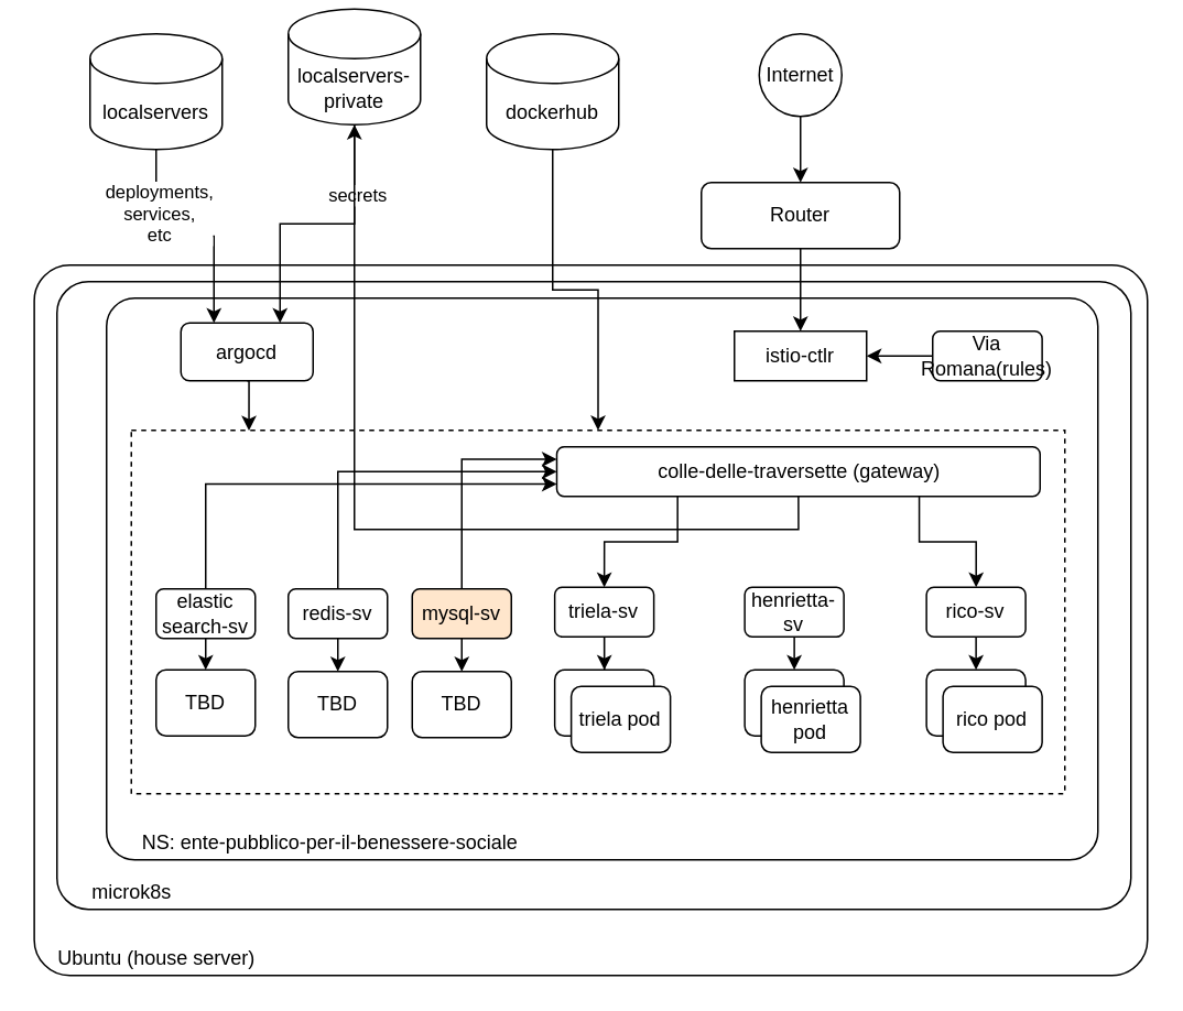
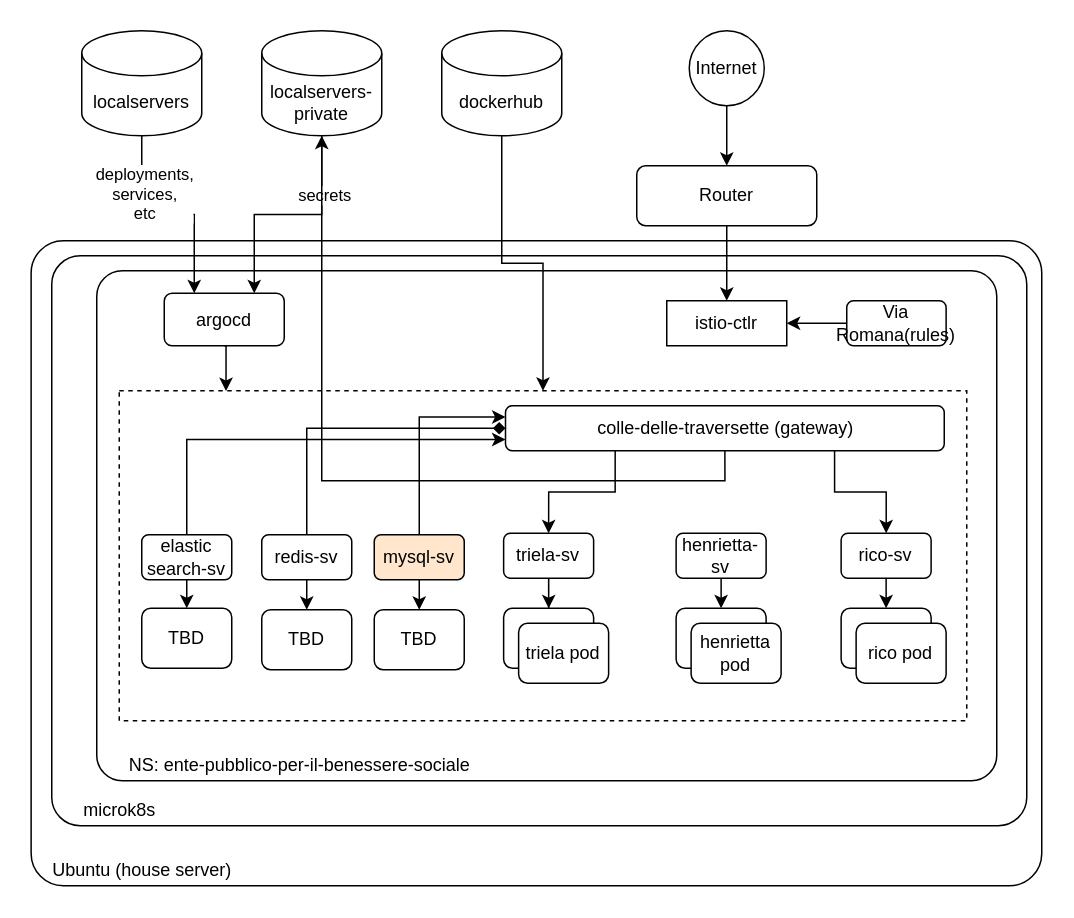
  <mxCell id="0" />
  <mxCell id="1" parent="0" />
  <mxCell id="2" value="" style="rounded=1;whiteSpace=wrap;html=1;arcSize=5;" vertex="1" parent="1"><mxGeometry x="20.25" y="160" width="673.75" height="430" as="geometry" /></mxCell>
  <mxCell id="3" value="" style="rounded=1;whiteSpace=wrap;html=1;arcSize=5;" vertex="1" parent="1"><mxGeometry x="34" y="170" width="650" height="380" as="geometry" /></mxCell>
  <mxCell id="4" value="Ubuntu (house server)" style="text;html=1;align=center;verticalAlign=middle;resizable=0;points=[];autosize=1;" vertex="1" parent="1"><mxGeometry x="29" y="570" width="130" height="20" as="geometry" /></mxCell>
  <mxCell id="5" value="Router" style="rounded=1;whiteSpace=wrap;html=1;" vertex="1" parent="1"><mxGeometry x="424" y="110" width="120" height="40" as="geometry" /></mxCell>
  <mxCell id="6" value="" style="rounded=1;whiteSpace=wrap;html=1;arcSize=5;" vertex="1" parent="1"><mxGeometry x="64" y="180" width="600" height="340" as="geometry" /></mxCell>
  <mxCell id="7" value="microk8s" style="text;html=1;align=center;verticalAlign=middle;resizable=0;points=[];autosize=1;" vertex="1" parent="1"><mxGeometry x="49" y="530" width="60" height="20" as="geometry" /></mxCell>
  <mxCell id="8" style="edgeStyle=orthogonalEdgeStyle;rounded=0;orthogonalLoop=1;jettySize=auto;html=1;exitX=0.5;exitY=1;exitDx=0;exitDy=0;entryX=0.5;entryY=0;entryDx=0;entryDy=0;" edge="1" parent="1" source="9" target="5"><mxGeometry relative="1" as="geometry"><mxPoint x="489" y="70" as="sourcePoint" /></mxGeometry></mxCell>
  <mxCell id="9" value="Internet" style="ellipse;whiteSpace=wrap;html=1;aspect=fixed;" vertex="1" parent="1"><mxGeometry x="459" y="20" width="50" height="50" as="geometry" /></mxCell>
  <mxCell id="10" value="NS: ente-pubblico-per-il-benessere-sociale" style="text;html=1;align=center;verticalAlign=middle;resizable=0;points=[];autosize=1;" vertex="1" parent="1"><mxGeometry x="79" y="500" width="240" height="20" as="geometry" /></mxCell>
  <mxCell id="11" style="edgeStyle=orthogonalEdgeStyle;rounded=0;orthogonalLoop=1;jettySize=auto;html=1;exitX=0.5;exitY=1;exitDx=0;exitDy=0;exitPerimeter=0;entryX=0.25;entryY=0;entryDx=0;entryDy=0;" edge="1" parent="1" source="13" target="18"><mxGeometry relative="1" as="geometry" /></mxCell>
  <mxCell id="12" value="deployments,&lt;br&gt;services,&lt;br&gt;etc" style="edgeLabel;html=1;align=center;verticalAlign=middle;resizable=0;points=[];" vertex="1" connectable="0" parent="11"><mxGeometry x="-0.463" y="1" relative="1" as="geometry"><mxPoint as="offset" /></mxGeometry></mxCell>
  <mxCell id="13" value="localservers" style="shape=cylinder3;whiteSpace=wrap;html=1;boundedLbl=1;backgroundOutline=1;size=15;" vertex="1" parent="1"><mxGeometry x="54" y="20" width="80" height="70" as="geometry" /></mxCell>
  <mxCell id="14" style="edgeStyle=orthogonalEdgeStyle;rounded=0;orthogonalLoop=1;jettySize=auto;html=1;exitX=0.5;exitY=1;exitDx=0;exitDy=0;exitPerimeter=0;entryX=0.75;entryY=0;entryDx=0;entryDy=0;" edge="1" parent="1" source="16" target="18"><mxGeometry relative="1" as="geometry" /></mxCell>
  <mxCell id="15" value="secrets" style="edgeLabel;html=1;align=center;verticalAlign=middle;resizable=0;points=[];" vertex="1" connectable="0" parent="14"><mxGeometry x="-0.486" y="1" relative="1" as="geometry"><mxPoint as="offset" /></mxGeometry></mxCell>
- <mxCell id="16" value="localservers-private" style="shape=cylinder3;whiteSpace=wrap;html=1;boundedLbl=1;backgroundOutline=1;size=15;" vertex="1" parent="1"><mxGeometry x="174" y="5" width="80" height="70" as="geometry" /></mxCell>
+ <mxCell id="16" value="localservers-private" style="shape=cylinder3;whiteSpace=wrap;html=1;boundedLbl=1;backgroundOutline=1;size=15;" vertex="1" parent="1"><mxGeometry x="174" y="20" width="80" height="70" as="geometry" /></mxCell>
  <mxCell id="17" style="edgeStyle=orthogonalEdgeStyle;rounded=0;orthogonalLoop=1;jettySize=auto;html=1;exitX=0.5;exitY=1;exitDx=0;exitDy=0;entryX=0.126;entryY=0.001;entryDx=0;entryDy=0;entryPerimeter=0;" edge="1" parent="1" source="18" target="40"><mxGeometry relative="1" as="geometry" /></mxCell>
  <mxCell id="18" value="argocd" style="rounded=1;whiteSpace=wrap;html=1;" vertex="1" parent="1"><mxGeometry x="109" y="195" width="80" height="35" as="geometry" /></mxCell>
  <mxCell id="19" style="edgeStyle=orthogonalEdgeStyle;rounded=0;orthogonalLoop=1;jettySize=auto;html=1;entryX=0.5;entryY=0;entryDx=0;entryDy=0;" edge="1" parent="1" source="5" target="20"><mxGeometry relative="1" as="geometry" /></mxCell>
  <mxCell id="20" value="istio-ctlr" style="whiteSpace=wrap;html=1;rounded=0;" vertex="1" parent="1"><mxGeometry x="444" y="200" width="80" height="30" as="geometry" /></mxCell>
  <mxCell id="21" style="edgeStyle=orthogonalEdgeStyle;rounded=0;orthogonalLoop=1;jettySize=auto;html=1;exitX=0.5;exitY=1;exitDx=0;exitDy=0;entryX=0.5;entryY=0;entryDx=0;entryDy=0;" edge="1" parent="1" source="22" target="23"><mxGeometry relative="1" as="geometry" /></mxCell>
  <mxCell id="22" value="rico-sv" style="rounded=1;whiteSpace=wrap;html=1;" vertex="1" parent="1"><mxGeometry x="560.25" y="355" width="60" height="30" as="geometry" /></mxCell>
  <mxCell id="23" value="" style="rounded=1;whiteSpace=wrap;html=1;" vertex="1" parent="1"><mxGeometry x="560.25" y="405" width="60" height="40" as="geometry" /></mxCell>
  <mxCell id="24" value="" style="rounded=1;whiteSpace=wrap;html=1;" vertex="1" parent="1"><mxGeometry x="335.25" y="405" width="60" height="40" as="geometry" /></mxCell>
  <mxCell id="25" style="edgeStyle=orthogonalEdgeStyle;rounded=0;orthogonalLoop=1;jettySize=auto;html=1;exitX=0.5;exitY=1;exitDx=0;exitDy=0;" edge="1" parent="1" source="26" target="24"><mxGeometry relative="1" as="geometry" /></mxCell>
  <mxCell id="26" value="triela-sv" style="rounded=1;whiteSpace=wrap;html=1;" vertex="1" parent="1"><mxGeometry x="335.25" y="355" width="60" height="30" as="geometry" /></mxCell>
  <mxCell id="27" value="rico pod" style="rounded=1;whiteSpace=wrap;html=1;" vertex="1" parent="1"><mxGeometry x="570.25" y="415" width="60" height="40" as="geometry" /></mxCell>
  <mxCell id="28" value="triela pod" style="rounded=1;whiteSpace=wrap;html=1;" vertex="1" parent="1"><mxGeometry x="345.25" y="415" width="60" height="40" as="geometry" /></mxCell>
  <mxCell id="29" value="" style="rounded=1;whiteSpace=wrap;html=1;" vertex="1" parent="1"><mxGeometry x="450.25" y="405" width="60" height="40" as="geometry" /></mxCell>
  <mxCell id="30" value="henrietta pod" style="rounded=1;whiteSpace=wrap;html=1;" vertex="1" parent="1"><mxGeometry x="460.25" y="415" width="60" height="40" as="geometry" /></mxCell>
  <mxCell id="31" style="edgeStyle=orthogonalEdgeStyle;rounded=0;orthogonalLoop=1;jettySize=auto;html=1;exitX=0.5;exitY=1;exitDx=0;exitDy=0;entryX=0.5;entryY=0;entryDx=0;entryDy=0;" edge="1" parent="1" source="32" target="29"><mxGeometry relative="1" as="geometry" /></mxCell>
  <mxCell id="32" value="henrietta-sv" style="rounded=1;whiteSpace=wrap;html=1;" vertex="1" parent="1"><mxGeometry x="450.25" y="355" width="60" height="30" as="geometry" /></mxCell>
  <mxCell id="33" style="edgeStyle=orthogonalEdgeStyle;rounded=0;orthogonalLoop=1;jettySize=auto;html=1;exitX=0.5;exitY=1;exitDx=0;exitDy=0;" edge="1" parent="1" source="36" target="16"><mxGeometry relative="1" as="geometry" /></mxCell>
  <mxCell id="34" style="edgeStyle=orthogonalEdgeStyle;rounded=0;orthogonalLoop=1;jettySize=auto;html=1;exitX=0.75;exitY=1;exitDx=0;exitDy=0;" edge="1" parent="1" source="36" target="22"><mxGeometry relative="1" as="geometry" /></mxCell>
  <mxCell id="35" style="edgeStyle=orthogonalEdgeStyle;rounded=0;orthogonalLoop=1;jettySize=auto;html=1;exitX=0.25;exitY=1;exitDx=0;exitDy=0;entryX=0.5;entryY=0;entryDx=0;entryDy=0;" edge="1" parent="1" source="36" target="26"><mxGeometry relative="1" as="geometry"><mxPoint x="364" y="350" as="targetPoint" /></mxGeometry></mxCell>
  <mxCell id="36" value="colle-delle-traversette (gateway)" style="rounded=1;whiteSpace=wrap;html=1;" vertex="1" parent="1"><mxGeometry x="336.5" y="270" width="292.5" height="30" as="geometry" /></mxCell>
  <mxCell id="37" style="edgeStyle=orthogonalEdgeStyle;rounded=0;orthogonalLoop=1;jettySize=auto;html=1;exitX=0.5;exitY=1;exitDx=0;exitDy=0;entryX=0.5;entryY=0;entryDx=0;entryDy=0;" edge="1" parent="1" source="39" target="41"><mxGeometry relative="1" as="geometry" /></mxCell>
  <mxCell id="38" style="edgeStyle=orthogonalEdgeStyle;rounded=0;orthogonalLoop=1;jettySize=auto;html=1;exitX=0.5;exitY=0;exitDx=0;exitDy=0;entryX=0;entryY=0.25;entryDx=0;entryDy=0;" edge="1" parent="1" source="39" target="36"><mxGeometry relative="1" as="geometry" /></mxCell>
  <mxCell id="39" value="mysql-sv" style="rounded=1;whiteSpace=wrap;html=1;fillColor=#ffe6cc;" vertex="1" parent="1"><mxGeometry x="249" y="356" width="60" height="30" as="geometry" /></mxCell>
  <mxCell id="40" value="" style="rounded=0;whiteSpace=wrap;html=1;dashed=1;fillColor=none;" vertex="1" parent="1"><mxGeometry x="79" y="260" width="565" height="220" as="geometry" /></mxCell>
  <mxCell id="41" value="TBD" style="rounded=1;whiteSpace=wrap;html=1;" vertex="1" parent="1"><mxGeometry x="249" y="406" width="60" height="40" as="geometry" /></mxCell>
  <mxCell id="42" style="edgeStyle=orthogonalEdgeStyle;rounded=0;orthogonalLoop=1;jettySize=auto;html=1;exitX=0.5;exitY=1;exitDx=0;exitDy=0;entryX=0.5;entryY=0;entryDx=0;entryDy=0;" edge="1" parent="1" source="44" target="45"><mxGeometry relative="1" as="geometry" /></mxCell>
- <mxCell id="43" style="edgeStyle=orthogonalEdgeStyle;rounded=0;orthogonalLoop=1;jettySize=auto;html=1;exitX=0.5;exitY=0;exitDx=0;exitDy=0;entryX=0;entryY=0.5;entryDx=0;entryDy=0;" edge="1" parent="1" source="44" target="36"><mxGeometry relative="1" as="geometry" /></mxCell>
+ <mxCell id="43" style="edgeStyle=orthogonalEdgeStyle;rounded=0;orthogonalLoop=1;jettySize=auto;html=1;exitX=0.5;exitY=0;exitDx=0;exitDy=0;entryX=0;entryY=0.5;entryDx=0;entryDy=0;endArrow=diamond;" edge="1" parent="1" source="44" target="36"><mxGeometry relative="1" as="geometry" /></mxCell>
  <mxCell id="44" value="redis-sv" style="rounded=1;whiteSpace=wrap;html=1;" vertex="1" parent="1"><mxGeometry x="174" y="356" width="60" height="30" as="geometry" /></mxCell>
  <mxCell id="45" value="TBD" style="rounded=1;whiteSpace=wrap;html=1;" vertex="1" parent="1"><mxGeometry x="174" y="406" width="60" height="40" as="geometry" /></mxCell>
  <mxCell id="46" style="edgeStyle=orthogonalEdgeStyle;rounded=0;orthogonalLoop=1;jettySize=auto;html=1;exitX=0.5;exitY=1;exitDx=0;exitDy=0;entryX=0.5;entryY=0;entryDx=0;entryDy=0;" edge="1" parent="1" source="48" target="49"><mxGeometry relative="1" as="geometry" /></mxCell>
  <mxCell id="47" style="edgeStyle=orthogonalEdgeStyle;rounded=0;orthogonalLoop=1;jettySize=auto;html=1;exitX=0.5;exitY=0;exitDx=0;exitDy=0;entryX=0;entryY=0.75;entryDx=0;entryDy=0;" edge="1" parent="1" source="48" target="36"><mxGeometry relative="1" as="geometry" /></mxCell>
  <mxCell id="48" value="elastic search-sv" style="rounded=1;whiteSpace=wrap;html=1;" vertex="1" parent="1"><mxGeometry x="94" y="356" width="60" height="30" as="geometry" /></mxCell>
  <mxCell id="49" value="TBD" style="rounded=1;whiteSpace=wrap;html=1;" vertex="1" parent="1"><mxGeometry x="94" y="405" width="60" height="40" as="geometry" /></mxCell>
  <mxCell id="50" style="edgeStyle=orthogonalEdgeStyle;rounded=0;orthogonalLoop=1;jettySize=auto;html=1;entryX=0.5;entryY=0;entryDx=0;entryDy=0;" edge="1" parent="1" source="51" target="40"><mxGeometry relative="1" as="geometry" /></mxCell>
  <mxCell id="51" value="dockerhub" style="shape=cylinder3;whiteSpace=wrap;html=1;boundedLbl=1;backgroundOutline=1;size=15;" vertex="1" parent="1"><mxGeometry x="294" y="20" width="80" height="70" as="geometry" /></mxCell>
  <mxCell id="52" style="edgeStyle=orthogonalEdgeStyle;rounded=0;orthogonalLoop=1;jettySize=auto;html=1;entryX=1;entryY=0.5;entryDx=0;entryDy=0;" edge="1" parent="1" source="53" target="20"><mxGeometry relative="1" as="geometry" /></mxCell>
  <mxCell id="53" value="Via Romana(rules)" style="rounded=1;whiteSpace=wrap;html=1;" vertex="1" parent="1"><mxGeometry x="564" y="200" width="66.25" height="30" as="geometry" /></mxCell>
